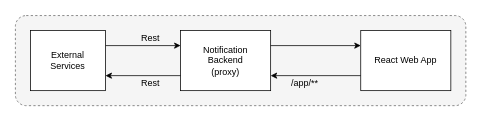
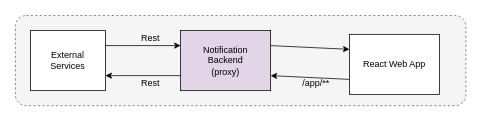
  <mxCell id="0" />
  <mxCell id="1" parent="0" />
  <mxCell id="2" value="" style="rounded=1;whiteSpace=wrap;html=1;fillColor=#f5f5f5;fontColor=#333333;strokeColor=#666666;dashed=1;arcSize=12;" parent="1" vertex="1"><mxGeometry x="20" y="20" width="600" height="120" as="geometry" /></mxCell>
- <mxCell id="3" value="Notification&lt;br&gt;&lt;div&gt;Backend&lt;/div&gt;&lt;div&gt;(proxy)&lt;br&gt;&lt;/div&gt;" style="rounded=0;whiteSpace=wrap;html=1;" parent="1" vertex="1"><mxGeometry x="240" y="40" width="120" height="80" as="geometry" /></mxCell>
+ <mxCell id="3" value="Notification&lt;br&gt;&lt;div&gt;Backend&lt;/div&gt;&lt;div&gt;(proxy)&lt;br&gt;&lt;/div&gt;" style="rounded=0;whiteSpace=wrap;html=1;fillColor=#e1d5e7;" parent="1" vertex="1"><mxGeometry x="240" y="40" width="120" height="80" as="geometry" /></mxCell>
  <mxCell id="4" value="" style="endArrow=classic;html=1;rounded=0;entryX=0;entryY=0.25;entryDx=0;entryDy=0;exitX=1;exitY=0.25;exitDx=0;exitDy=0;" parent="1" target="3" edge="1" source="12"><mxGeometry width="50" height="50" relative="1" as="geometry"><mxPoint x="160" y="60" as="sourcePoint" /><mxPoint x="180" y="69.5" as="targetPoint" /></mxGeometry></mxCell>
  <mxCell id="5" value="Rest" style="text;html=1;strokeColor=none;fillColor=none;align=center;verticalAlign=middle;whiteSpace=wrap;rounded=0;" parent="1" vertex="1"><mxGeometry x="170" y="40" width="60" height="20" as="geometry" /></mxCell>
- <mxCell id="6" value="React Web App" style="rounded=0;whiteSpace=wrap;html=1;" parent="1" vertex="1"><mxGeometry x="480" y="40" width="120" height="80" as="geometry" /></mxCell>
+ <mxCell id="6" value="React Web App" style="rounded=0;whiteSpace=wrap;html=1;" parent="1" vertex="1"><mxGeometry x="465" y="45" width="120" height="80" as="geometry" /></mxCell>
  <mxCell id="7" value="" style="endArrow=classic;html=1;rounded=0;entryX=0;entryY=0.25;entryDx=0;entryDy=0;exitX=1;exitY=0.25;exitDx=0;exitDy=0;" edge="1" parent="1" source="3" target="6"><mxGeometry width="50" height="50" relative="1" as="geometry"><mxPoint x="270" y="120" as="sourcePoint" /><mxPoint x="320" y="70" as="targetPoint" /></mxGeometry></mxCell>
  <mxCell id="8" value="" style="endArrow=classic;html=1;rounded=0;entryX=1;entryY=0.75;entryDx=0;entryDy=0;exitX=0;exitY=0.75;exitDx=0;exitDy=0;" edge="1" parent="1" source="6" target="3"><mxGeometry width="50" height="50" relative="1" as="geometry"><mxPoint x="370" y="70" as="sourcePoint" /><mxPoint x="490" y="70" as="targetPoint" /></mxGeometry></mxCell>
- <mxCell id="9" value="/app/**" style="text;html=1;strokeColor=none;fillColor=none;align=center;verticalAlign=middle;whiteSpace=wrap;rounded=0;" vertex="1" parent="1"><mxGeometry x="367.5" y="100" width="75" height="20" as="geometry" /></mxCell>
+ <mxCell id="9" value="/app/**" style="text;html=1;strokeColor=none;fillColor=none;align=center;verticalAlign=middle;whiteSpace=wrap;rounded=0;" vertex="1" parent="1"><mxGeometry x="382.5" y="100" width="75" height="20" as="geometry" /></mxCell>
  <mxCell id="10" value="" style="endArrow=classic;html=1;rounded=0;exitX=0;exitY=0.75;exitDx=0;exitDy=0;entryX=1;entryY=0.75;entryDx=0;entryDy=0;" edge="1" parent="1" source="3" target="12"><mxGeometry width="50" height="50" relative="1" as="geometry"><mxPoint x="260" y="100" as="sourcePoint" /><mxPoint x="160" y="100" as="targetPoint" /></mxGeometry></mxCell>
  <mxCell id="11" value="Rest" style="text;html=1;strokeColor=none;fillColor=none;align=center;verticalAlign=middle;whiteSpace=wrap;rounded=0;" vertex="1" parent="1"><mxGeometry x="170" y="100" width="60" height="20" as="geometry" /></mxCell>
  <mxCell id="12" value="&lt;div&gt;External&lt;/div&gt;&lt;div&gt;Services&lt;br&gt;&lt;/div&gt;" style="rounded=0;whiteSpace=wrap;html=1;" vertex="1" parent="1"><mxGeometry x="40" y="40" width="100" height="80" as="geometry" /></mxCell>
